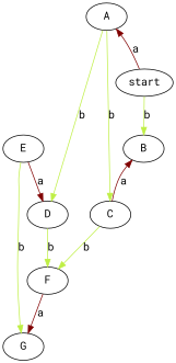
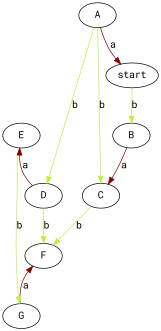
  digraph {
    fontname="Roboto Mono"
    node [fontname="Roboto Mono"]
    edge [color="#bfef45" fontname="Roboto Mono"]
    F
    G
    E
    start
    A
    B
    D
    C
-   F -> G [color="#800000" label=a]
+   G -> F [color="#800000" label=a]
    E -> G [label=b]
-   start -> A [color="#800000" label=a]
+   A -> start [color="#800000" label=a]
    start -> B [label=b]
    A -> D [label=b]
    A -> C [label=b]
-   C -> B [color="#800000" label=a]
+   B -> C [color="#800000" label=a]
    D -> F [label=b]
-   E -> D [color="#800000" label=a]
+   D -> E [color="#800000" label=a]
    C -> F [label=b]
  }
